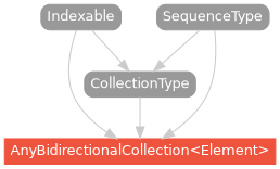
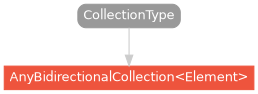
  strict digraph {
    node [color="#999999" fillcolor="#999999" fontcolor=white fontname=Helvetica fontsize=12 margin="0.07,0.05" shape=box style="filled,rounded"]
    edge [color="#cccccc"]
    "AnyBidirectionalCollection<Element>" [color="#ee543d" fillcolor="#ee543d" height=0.3 style=filled]
    CollectionType [height=0.3]
-   Indexable [height=0.3]
-   SequenceType [height=0.3]
    subgraph sub_1 {
      rank=max
      "AnyBidirectionalCollection<Element>"
    }
    CollectionType -> "AnyBidirectionalCollection<Element>"
-   Indexable -> "AnyBidirectionalCollection<Element>"
-   Indexable -> CollectionType
-   SequenceType -> "AnyBidirectionalCollection<Element>"
-   SequenceType -> CollectionType
  }
